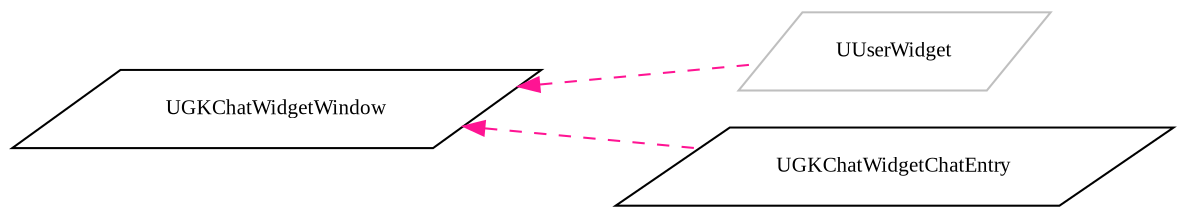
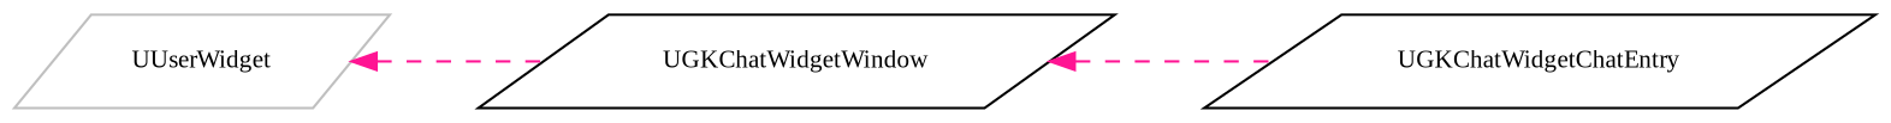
  digraph {
    fontname="Liberation Serif"
    rankdir=LR
    node [color=black fillcolor=white fontname="Liberation Serif" fontsize=10 shape=parallelogram style=filled]
    edge [color=deeppink dir=back fontname="Liberation Serif" fontsize=10 labelfontname=Helvetica labelfontsize=10 style=dashed]
    n1 [color=grey75 height=0.2 label=UUserWidget width=0.4]
    n2 [height=0.2 label=UGKChatWidgetWindow width=0.4]
    n3 [height=0.2 label=UGKChatWidgetChatEntry width=0.4]
-   n2 -> n1
+   n1 -> n2
    n2 -> n3
  }
